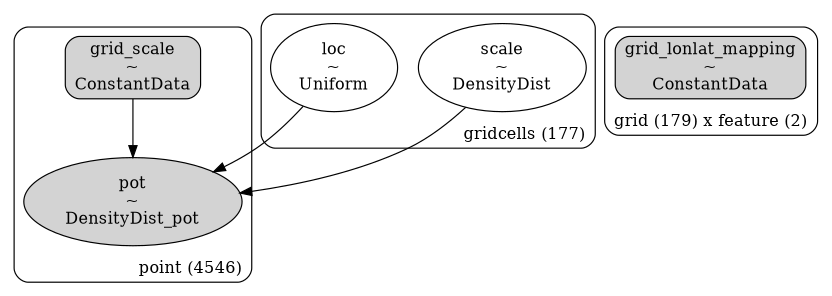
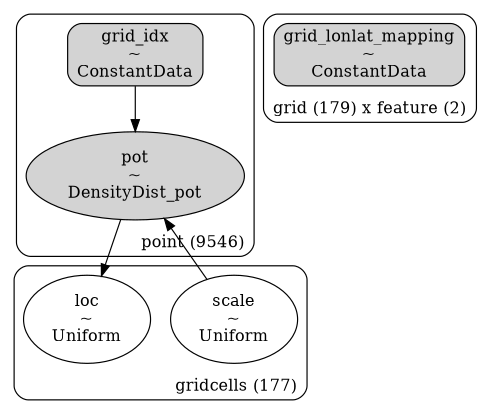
  digraph {
    node [shape=ellipse]
    n1 [label="pot\n~\nDensityDist_pot" style=filled]
-   n2 [label="grid_scale\n~\nConstantData" shape=box style="rounded, filled"]
+   n2 [label="grid_idx\n~\nConstantData" shape=box style="rounded, filled"]
    n3 [label="grid_lonlat_mapping\n~\nConstantData" shape=box style="rounded, filled"]
-   n4 [label="scale\n~\nDensityDist"]
+   n4 [label="scale\n~\nUniform"]
    n5 [label="loc\n~\nUniform"]
    subgraph cluster_1 {
-     label="point (4546)"
+     label="point (9546)"
      labeljust=r
      labelloc=b
      style=rounded
      n1
      n2
    }
    subgraph cluster_2 {
      label="grid (179) x feature (2)"
      labeljust=r
      labelloc=b
      style=rounded
      n3
    }
    subgraph cluster_3 {
      label="gridcells (177)"
      labeljust=r
      labelloc=b
      style=rounded
      n4
      n5
    }
    n2 -> n1
    n4 -> n1
-   n5 -> n1
+   n1 -> n5
  }
